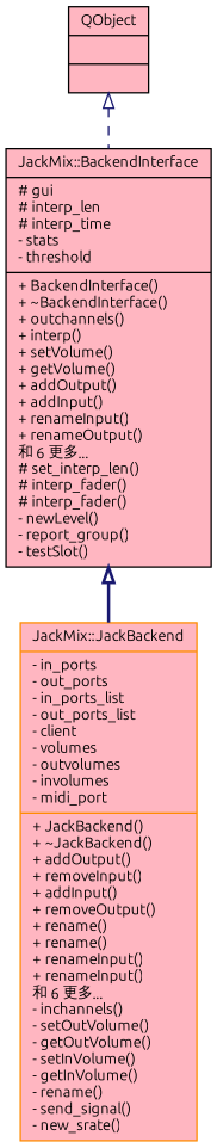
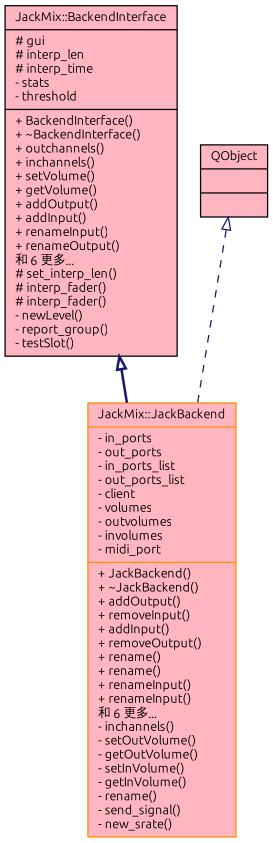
  digraph {
    fontname=Ubuntu
    node [color=black fillcolor=lightpink fontname=Ubuntu fontsize=10 shape=record style=filled]
    edge [arrowtail=onormal color=midnightblue dir=back fontname=Ubuntu fontsize=10 labelfontname=Helvetica labelfontsize=10]
-   n1 [fontcolor=black height=0.2 label="{JackMix::BackendInterface\n|# gui\l# interp_len\l# interp_time\l- stats\l- threshold\l|+ BackendInterface()\l+ ~BackendInterface()\l+ outchannels()\l+ interp()\l+ setVolume()\l+ getVolume()\l+ addOutput()\l+ addInput()\l+ renameInput()\l+ renameOutput()\l和 6 更多...\l# set_interp_len()\l# interp_fader()\l# interp_fader()\l- newLevel()\l- report_group()\l- testSlot()\l}" width=0.4]
+   n1 [fontcolor=black height=0.2 label="{JackMix::BackendInterface\n|# gui\l# interp_len\l# interp_time\l- stats\l- threshold\l|+ BackendInterface()\l+ ~BackendInterface()\l+ outchannels()\l+ inchannels()\l+ setVolume()\l+ getVolume()\l+ addOutput()\l+ addInput()\l+ renameInput()\l+ renameOutput()\l和 6 更多...\l# set_interp_len()\l# interp_fader()\l# interp_fader()\l- newLevel()\l- report_group()\l- testSlot()\l}" width=0.4]
    n2 [color=darkorange height=0.2 label="{JackMix::JackBackend\n|- in_ports\l- out_ports\l- in_ports_list\l- out_ports_list\l- client\l- volumes\l- outvolumes\l- involumes\l- midi_port\l|+ JackBackend()\l+ ~JackBackend()\l+ addOutput()\l+ removeInput()\l+ addInput()\l+ removeOutput()\l+ rename()\l+ rename()\l+ renameInput()\l+ renameInput()\l和 6 更多...\l- inchannels()\l- setOutVolume()\l- getOutVolume()\l- setInVolume()\l- getInVolume()\l- rename()\l- send_signal()\l- new_srate()\l}" width=0.4]
    n3 [height=0.2 label="{QObject\n||}" width=0.4]
    n1 -> n2 [style=bold]
-   n3 -> n1 [style=dashed]
+   n3 -> n2 [style=dashed]
  }
